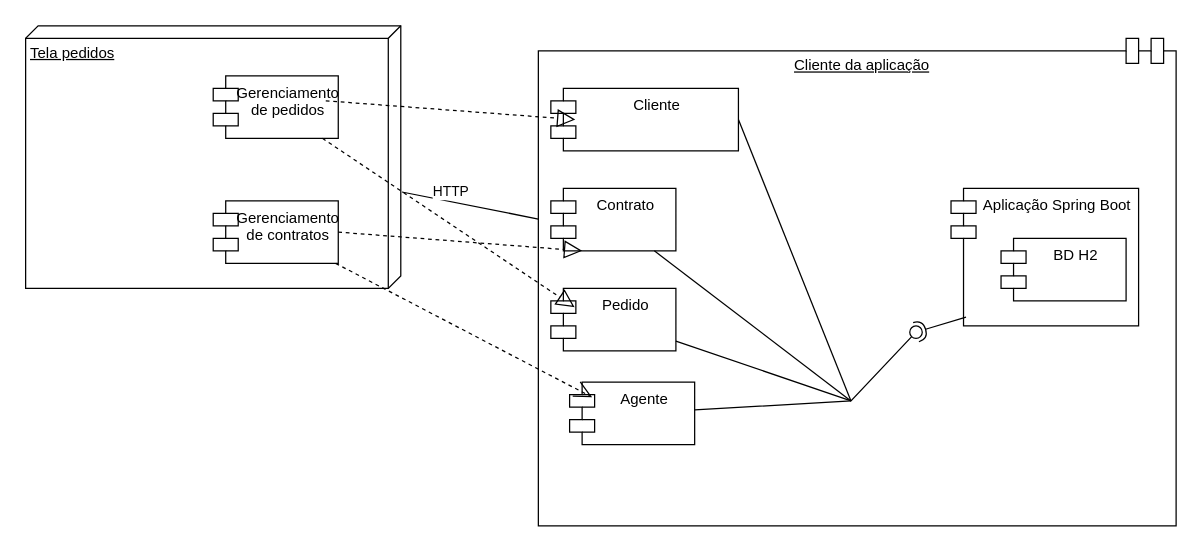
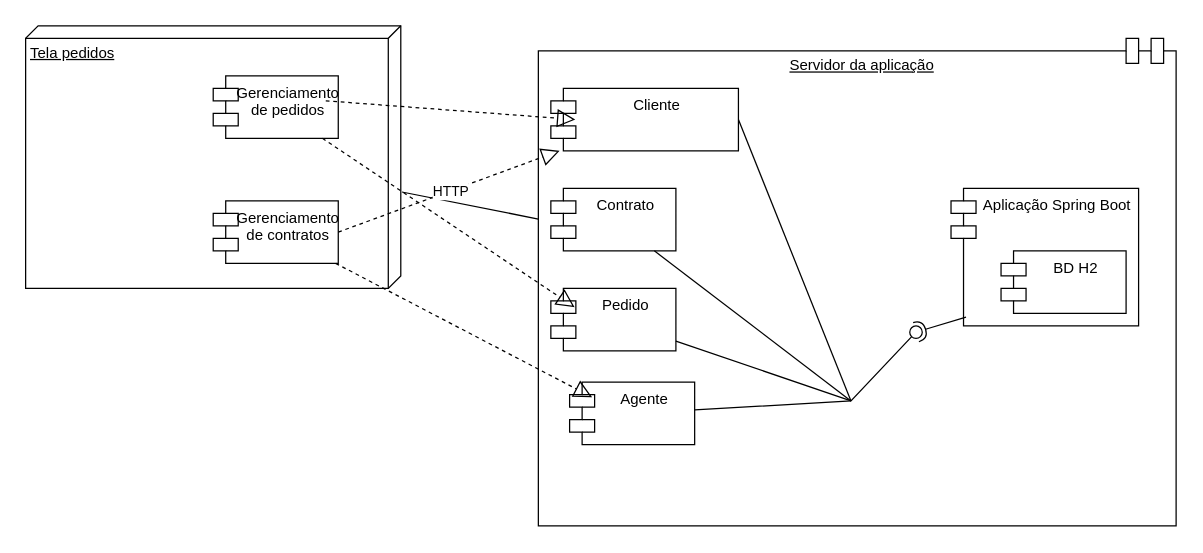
  <mxCell id="0" />
  <mxCell id="1" parent="0" />
  <mxCell id="2" value="Tela pedidos" style="verticalAlign=top;align=left;spacingTop=8;spacingLeft=2;spacingRight=12;shape=cube;size=10;direction=south;fontStyle=4;html=1;whiteSpace=wrap;" vertex="1" parent="1"><mxGeometry x="20" y="20" width="300" height="210" as="geometry" /></mxCell>
  <mxCell id="3" value="Gerenciamento de pedidos" style="shape=module;align=left;spacingLeft=20;align=center;verticalAlign=top;whiteSpace=wrap;html=1;" vertex="1" parent="1"><mxGeometry x="170" y="60" width="100" height="50" as="geometry" /></mxCell>
  <mxCell id="4" value="Gerenciamento de contratos&lt;div&gt;&lt;br&gt;&lt;/div&gt;" style="shape=module;align=left;spacingLeft=20;align=center;verticalAlign=top;whiteSpace=wrap;html=1;" vertex="1" parent="1"><mxGeometry x="170" y="160" width="100" height="50" as="geometry" /></mxCell>
- <mxCell id="5" value="Cliente da aplicação" style="verticalAlign=top;align=center;spacingTop=8;spacingLeft=20;spacingRight=12;shape=module;size=10;direction=south;fontStyle=4;html=1;whiteSpace=wrap;" vertex="1" parent="1"><mxGeometry x="430" y="30" width="510" height="390" as="geometry" /></mxCell>
+ <mxCell id="5" value="Servidor da aplicação" style="verticalAlign=top;align=center;spacingTop=8;spacingLeft=20;spacingRight=12;shape=module;size=10;direction=south;fontStyle=4;html=1;whiteSpace=wrap;" vertex="1" parent="1"><mxGeometry x="430" y="30" width="510" height="390" as="geometry" /></mxCell>
  <mxCell id="6" value="Agente" style="shape=module;align=left;spacingLeft=20;align=center;verticalAlign=top;whiteSpace=wrap;html=1;" vertex="1" parent="1"><mxGeometry x="455" y="305" width="100" height="50" as="geometry" /></mxCell>
  <mxCell id="7" value="Cliente" style="shape=module;align=left;spacingLeft=20;align=center;verticalAlign=top;whiteSpace=wrap;html=1;" vertex="1" parent="1"><mxGeometry x="440" y="70" width="150" height="50" as="geometry" /></mxCell>
  <mxCell id="8" value="Contrato" style="shape=module;align=left;spacingLeft=20;align=center;verticalAlign=top;whiteSpace=wrap;html=1;" vertex="1" parent="1"><mxGeometry x="440" y="150" width="100" height="50" as="geometry" /></mxCell>
  <mxCell id="9" value="Pedido" style="shape=module;align=left;spacingLeft=20;align=center;verticalAlign=top;whiteSpace=wrap;html=1;" vertex="1" parent="1"><mxGeometry x="440" y="230" width="100" height="50" as="geometry" /></mxCell>
- <mxCell id="10" value="" style="endArrow=block;dashed=1;endFill=0;endSize=12;html=1;rounded=0;entryX=0.25;entryY=1;entryDx=0;entryDy=0;exitX=1;exitY=0.5;exitDx=0;exitDy=0;" edge="1" parent="1" source="4" target="8"><mxGeometry width="160" relative="1" as="geometry"><mxPoint x="240" y="170" as="sourcePoint" /><mxPoint x="400" y="170" as="targetPoint" /></mxGeometry></mxCell>
- <mxCell id="11" value="" style="endArrow=open;dashed=1;endFill=0;endSize=12;html=1;rounded=0;entryX=0.18;entryY=0.24;entryDx=0;entryDy=0;entryPerimeter=0;" edge="1" parent="1" source="4" target="6"><mxGeometry width="160" relative="1" as="geometry"><mxPoint x="240" y="170" as="sourcePoint" /><mxPoint x="400" y="170" as="targetPoint" /></mxGeometry></mxCell>
+ <mxCell id="10" value="" style="endArrow=block;dashed=1;endFill=0;endSize=12;html=1;rounded=0;exitX=1;exitY=0.5;exitDx=0;exitDy=0;" edge="1" parent="1" source="4" target="7"><mxGeometry width="160" relative="1" as="geometry"><mxPoint x="240" y="170" as="sourcePoint" /><mxPoint x="400" y="170" as="targetPoint" /></mxGeometry></mxCell>
+ <mxCell id="11" value="" style="endArrow=block;dashed=1;endFill=0;endSize=12;html=1;rounded=0;entryX=0.18;entryY=0.24;entryDx=0;entryDy=0;entryPerimeter=0;" edge="1" parent="1" source="4" target="6"><mxGeometry width="160" relative="1" as="geometry"><mxPoint x="240" y="170" as="sourcePoint" /><mxPoint x="400" y="170" as="targetPoint" /></mxGeometry></mxCell>
  <mxCell id="12" value="" style="endArrow=block;dashed=1;endFill=0;endSize=12;html=1;rounded=0;entryX=0.19;entryY=0.3;entryDx=0;entryDy=0;entryPerimeter=0;" edge="1" parent="1" source="3" target="9"><mxGeometry width="160" relative="1" as="geometry"><mxPoint x="240" y="170" as="sourcePoint" /><mxPoint x="400" y="170" as="targetPoint" /></mxGeometry></mxCell>
  <mxCell id="13" value="" style="endArrow=block;dashed=1;endFill=0;endSize=12;html=1;rounded=0;entryX=0.13;entryY=0.5;entryDx=0;entryDy=0;entryPerimeter=0;" edge="1" parent="1" target="7"><mxGeometry width="160" relative="1" as="geometry"><mxPoint x="260" y="80" as="sourcePoint" /><mxPoint x="420" y="80" as="targetPoint" /></mxGeometry></mxCell>
  <mxCell id="14" value="" style="endArrow=none;html=1;rounded=0;exitX=0.633;exitY=-0.003;exitDx=0;exitDy=0;exitPerimeter=0;" edge="1" parent="1" source="2" target="5"><mxGeometry width="50" height="50" relative="1" as="geometry"><mxPoint x="330" y="310" as="sourcePoint" /><mxPoint x="380" y="260" as="targetPoint" /></mxGeometry></mxCell>
  <mxCell id="15" value="HTTP" style="edgeLabel;html=1;align=center;verticalAlign=middle;resizable=0;points=[];" vertex="1" connectable="0" parent="14"><mxGeometry x="-0.273" y="-3" relative="1" as="geometry"><mxPoint y="-11" as="offset" /></mxGeometry></mxCell>
  <mxCell id="16" value="Aplicação Spring Boot" style="shape=module;align=left;spacingLeft=20;align=center;verticalAlign=top;whiteSpace=wrap;html=1;" vertex="1" parent="1"><mxGeometry x="760" y="150" width="150" height="110" as="geometry" /></mxCell>
- <mxCell id="17" value="BD H2" style="shape=module;align=left;spacingLeft=20;align=center;verticalAlign=top;whiteSpace=wrap;html=1;" vertex="1" parent="1"><mxGeometry x="800" y="190" width="100" height="50" as="geometry" /></mxCell>
+ <mxCell id="17" value="BD H2" style="shape=module;align=left;spacingLeft=20;align=center;verticalAlign=top;whiteSpace=wrap;html=1;" vertex="1" parent="1"><mxGeometry x="800" y="200" width="100" height="50" as="geometry" /></mxCell>
  <mxCell id="18" value="" style="rounded=0;orthogonalLoop=1;jettySize=auto;html=1;endArrow=halfCircle;endFill=0;endSize=6;strokeWidth=1;sketch=0;exitX=0.08;exitY=0.936;exitDx=0;exitDy=0;exitPerimeter=0;" edge="1" parent="1" source="16" target="20"><mxGeometry relative="1" as="geometry"><mxPoint x="760" y="245" as="sourcePoint" /></mxGeometry></mxCell>
  <mxCell id="19" value="" style="rounded=0;orthogonalLoop=1;jettySize=auto;html=1;endArrow=oval;endFill=0;sketch=0;sourcePerimeterSpacing=0;targetPerimeterSpacing=0;endSize=10;" edge="1" parent="1" source="6" target="20"><mxGeometry relative="1" as="geometry"><mxPoint x="900" y="400" as="sourcePoint" /><Array as="points"><mxPoint x="680" y="320" /></Array></mxGeometry></mxCell>
  <mxCell id="20" value="" style="ellipse;whiteSpace=wrap;html=1;align=center;aspect=fixed;fillColor=none;strokeColor=none;resizable=0;perimeter=centerPerimeter;rotatable=0;allowArrows=0;points=[];outlineConnect=1;" vertex="1" parent="1"><mxGeometry x="727" y="260" width="10" height="10" as="geometry" /></mxCell>
  <mxCell id="21" value="" style="endArrow=none;html=1;rounded=0;" edge="1" parent="1" source="9"><mxGeometry width="50" height="50" relative="1" as="geometry"><mxPoint x="580" y="240" as="sourcePoint" /><mxPoint x="680" y="320" as="targetPoint" /></mxGeometry></mxCell>
  <mxCell id="22" value="" style="endArrow=none;html=1;rounded=0;" edge="1" parent="1" source="8"><mxGeometry width="50" height="50" relative="1" as="geometry"><mxPoint x="630" y="250" as="sourcePoint" /><mxPoint x="680" y="320" as="targetPoint" /></mxGeometry></mxCell>
  <mxCell id="23" value="" style="endArrow=none;html=1;rounded=0;exitX=1;exitY=0.5;exitDx=0;exitDy=0;" edge="1" parent="1" source="7"><mxGeometry width="50" height="50" relative="1" as="geometry"><mxPoint x="590" y="190" as="sourcePoint" /><mxPoint x="680" y="320" as="targetPoint" /></mxGeometry></mxCell>
